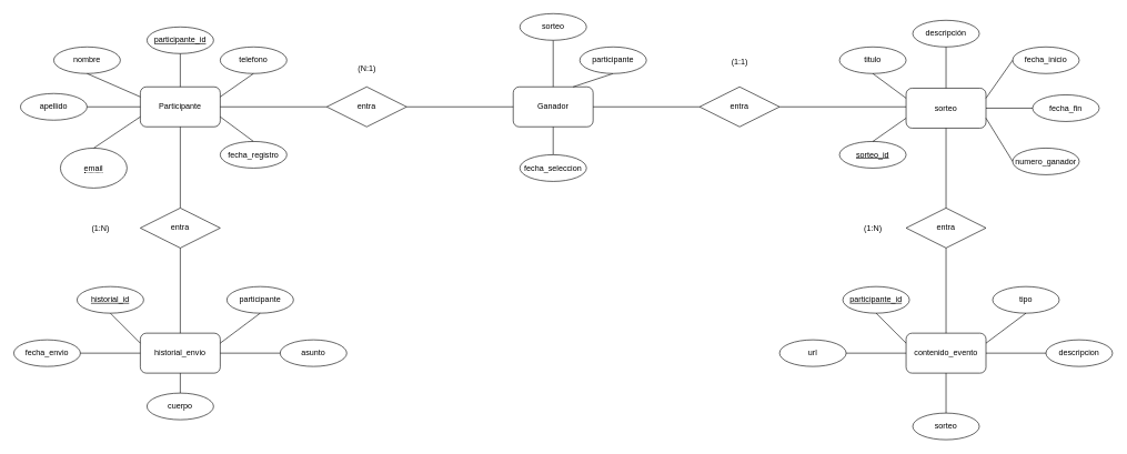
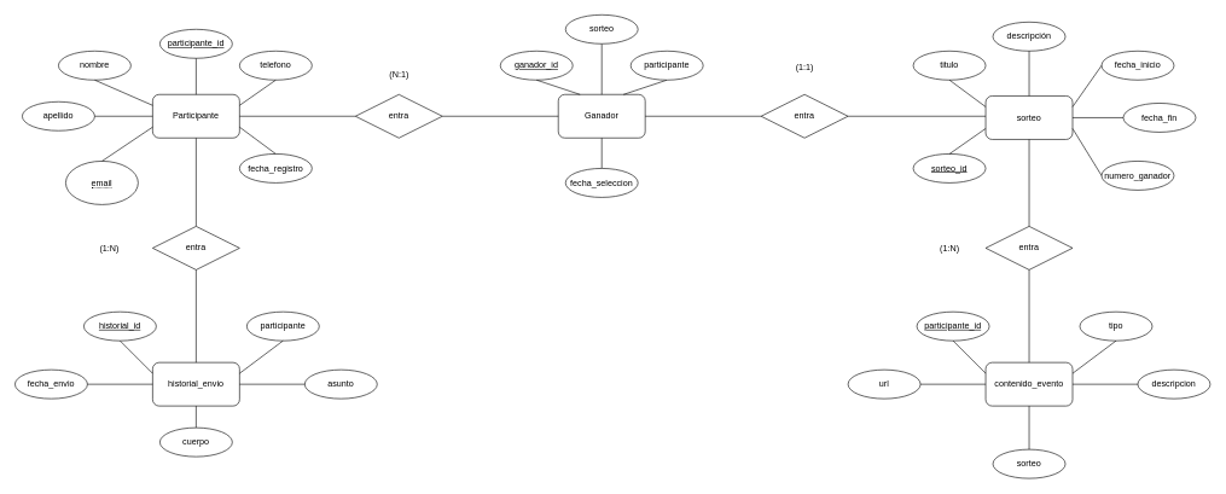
  <mxCell id="0" />
  <mxCell id="1" parent="0" />
  <mxCell id="2" value="Participante" style="rounded=1;whiteSpace=wrap;html=1;" parent="1" vertex="1"><mxGeometry x="210" y="130" width="120" height="60" as="geometry" /></mxCell>
  <mxCell id="3" value="participante_id" style="ellipse;whiteSpace=wrap;html=1;align=center;fontStyle=4;" parent="1" vertex="1"><mxGeometry x="220" y="40" width="100" height="40" as="geometry" /></mxCell>
  <mxCell id="4" value="nombre" style="ellipse;whiteSpace=wrap;html=1;align=center;" parent="1" vertex="1"><mxGeometry x="80" y="70" width="100" height="40" as="geometry" /></mxCell>
  <mxCell id="5" value="apellido" style="ellipse;whiteSpace=wrap;html=1;align=center;" parent="1" vertex="1"><mxGeometry x="30" y="140" width="100" height="40" as="geometry" /></mxCell>
  <mxCell id="6" value="&lt;span style=&quot;border-bottom: 1px dotted&quot;&gt;email&lt;/span&gt;" style="ellipse;whiteSpace=wrap;html=1;align=center;" parent="1" vertex="1"><mxGeometry x="90" y="222" width="100" height="60" as="geometry" /></mxCell>
  <mxCell id="7" value="telefono" style="ellipse;whiteSpace=wrap;html=1;align=center;" parent="1" vertex="1"><mxGeometry x="330" y="70" width="100" height="40" as="geometry" /></mxCell>
  <mxCell id="8" value="fecha_registro" style="ellipse;whiteSpace=wrap;html=1;align=center;" parent="1" vertex="1"><mxGeometry x="330" y="212" width="100" height="40" as="geometry" /></mxCell>
  <mxCell id="9" value="" style="endArrow=none;html=1;rounded=0;entryX=0.5;entryY=1;entryDx=0;entryDy=0;exitX=1;exitY=0.25;exitDx=0;exitDy=0;" parent="1" source="2" target="7" edge="1"><mxGeometry relative="1" as="geometry"><mxPoint x="230" y="140" as="sourcePoint" /><mxPoint x="390" y="140" as="targetPoint" /></mxGeometry></mxCell>
  <mxCell id="10" value="" style="endArrow=none;html=1;rounded=0;exitX=0.5;exitY=1;exitDx=0;exitDy=0;entryX=0.5;entryY=0;entryDx=0;entryDy=0;" parent="1" source="3" target="2" edge="1"><mxGeometry relative="1" as="geometry"><mxPoint x="230" y="140" as="sourcePoint" /><mxPoint x="390" y="140" as="targetPoint" /></mxGeometry></mxCell>
  <mxCell id="11" value="" style="endArrow=none;html=1;rounded=0;exitX=0.5;exitY=1;exitDx=0;exitDy=0;entryX=0;entryY=0.25;entryDx=0;entryDy=0;" parent="1" source="4" target="2" edge="1"><mxGeometry relative="1" as="geometry"><mxPoint x="230" y="140" as="sourcePoint" /><mxPoint x="210" y="130" as="targetPoint" /></mxGeometry></mxCell>
  <mxCell id="12" value="" style="endArrow=none;html=1;rounded=0;exitX=1;exitY=0.5;exitDx=0;exitDy=0;entryX=0;entryY=0.5;entryDx=0;entryDy=0;" parent="1" source="5" target="2" edge="1"><mxGeometry relative="1" as="geometry"><mxPoint x="230" y="140" as="sourcePoint" /><mxPoint x="390" y="140" as="targetPoint" /></mxGeometry></mxCell>
  <mxCell id="13" value="" style="endArrow=none;html=1;rounded=0;exitX=0.5;exitY=0;exitDx=0;exitDy=0;entryX=0;entryY=0.75;entryDx=0;entryDy=0;" parent="1" source="6" target="2" edge="1"><mxGeometry relative="1" as="geometry"><mxPoint x="230" y="140" as="sourcePoint" /><mxPoint x="390" y="140" as="targetPoint" /></mxGeometry></mxCell>
  <mxCell id="14" value="" style="endArrow=none;html=1;rounded=0;exitX=0.5;exitY=0;exitDx=0;exitDy=0;entryX=1;entryY=0.75;entryDx=0;entryDy=0;" parent="1" source="8" target="2" edge="1"><mxGeometry relative="1" as="geometry"><mxPoint x="230" y="140" as="sourcePoint" /><mxPoint x="390" y="140" as="targetPoint" /></mxGeometry></mxCell>
  <mxCell id="15" value="entra" style="shape=rhombus;perimeter=rhombusPerimeter;whiteSpace=wrap;html=1;align=center;" parent="1" vertex="1"><mxGeometry x="1360" y="312" width="120" height="60" as="geometry" /></mxCell>
  <mxCell id="16" value="sorteo" style="rounded=1;whiteSpace=wrap;html=1;" parent="1" vertex="1"><mxGeometry x="1360" y="132" width="120" height="60" as="geometry" /></mxCell>
  <mxCell id="17" value="sorteo_id" style="ellipse;whiteSpace=wrap;html=1;align=center;fontStyle=4;" parent="1" vertex="1"><mxGeometry x="1260" y="212" width="100" height="40" as="geometry" /></mxCell>
  <mxCell id="18" value="titulo" style="ellipse;whiteSpace=wrap;html=1;align=center;" parent="1" vertex="1"><mxGeometry x="1260" y="70" width="100" height="40" as="geometry" /></mxCell>
  <mxCell id="19" value="descripción" style="ellipse;whiteSpace=wrap;html=1;align=center;" parent="1" vertex="1"><mxGeometry x="1370" y="30" width="100" height="40" as="geometry" /></mxCell>
  <mxCell id="20" value="fecha_inicio" style="ellipse;whiteSpace=wrap;html=1;align=center;" parent="1" vertex="1"><mxGeometry x="1520" y="70" width="100" height="40" as="geometry" /></mxCell>
  <mxCell id="21" value="fecha_fin" style="ellipse;whiteSpace=wrap;html=1;align=center;" parent="1" vertex="1"><mxGeometry x="1550" y="142" width="100" height="40" as="geometry" /></mxCell>
  <mxCell id="22" value="numero_ganador" style="ellipse;whiteSpace=wrap;html=1;align=center;" parent="1" vertex="1"><mxGeometry x="1520" y="222" width="100" height="40" as="geometry" /></mxCell>
  <mxCell id="23" value="" style="endArrow=none;html=1;rounded=0;exitX=0;exitY=0.75;exitDx=0;exitDy=0;entryX=0.5;entryY=0;entryDx=0;entryDy=0;" parent="1" source="16" target="17" edge="1"><mxGeometry relative="1" as="geometry"><mxPoint x="1450" y="122" as="sourcePoint" /><mxPoint x="1610" y="122" as="targetPoint" /></mxGeometry></mxCell>
  <mxCell id="24" value="" style="endArrow=none;html=1;rounded=0;exitX=0;exitY=0.25;exitDx=0;exitDy=0;entryX=0.5;entryY=1;entryDx=0;entryDy=0;" parent="1" source="16" target="18" edge="1"><mxGeometry relative="1" as="geometry"><mxPoint x="1450" y="122" as="sourcePoint" /><mxPoint x="1610" y="122" as="targetPoint" /></mxGeometry></mxCell>
  <mxCell id="25" value="" style="endArrow=none;html=1;rounded=0;exitX=0.5;exitY=0;exitDx=0;exitDy=0;entryX=0.5;entryY=1;entryDx=0;entryDy=0;" parent="1" source="16" target="19" edge="1"><mxGeometry relative="1" as="geometry"><mxPoint x="1450" y="122" as="sourcePoint" /><mxPoint x="1610" y="122" as="targetPoint" /></mxGeometry></mxCell>
  <mxCell id="26" value="" style="endArrow=none;html=1;rounded=0;entryX=0;entryY=0.5;entryDx=0;entryDy=0;" parent="1" target="20" edge="1"><mxGeometry relative="1" as="geometry"><mxPoint x="1480" y="147" as="sourcePoint" /><mxPoint x="1610" y="122" as="targetPoint" /></mxGeometry></mxCell>
  <mxCell id="27" value="" style="endArrow=none;html=1;rounded=0;exitX=1;exitY=0.5;exitDx=0;exitDy=0;entryX=0;entryY=0.5;entryDx=0;entryDy=0;" parent="1" source="16" target="21" edge="1"><mxGeometry relative="1" as="geometry"><mxPoint x="1450" y="122" as="sourcePoint" /><mxPoint x="1610" y="122" as="targetPoint" /></mxGeometry></mxCell>
  <mxCell id="28" value="" style="endArrow=none;html=1;rounded=0;exitX=1;exitY=0.75;exitDx=0;exitDy=0;entryX=0;entryY=0.5;entryDx=0;entryDy=0;" parent="1" source="16" target="22" edge="1"><mxGeometry relative="1" as="geometry"><mxPoint x="1450" y="122" as="sourcePoint" /><mxPoint x="1610" y="122" as="targetPoint" /></mxGeometry></mxCell>
  <mxCell id="29" value="" style="endArrow=none;html=1;rounded=0;exitX=0.5;exitY=1;exitDx=0;exitDy=0;entryX=0.5;entryY=0;entryDx=0;entryDy=0;" parent="1" source="16" target="15" edge="1"><mxGeometry relative="1" as="geometry"><mxPoint x="1419.55" y="202" as="sourcePoint" /><mxPoint x="1420" y="312" as="targetPoint" /></mxGeometry></mxCell>
  <mxCell id="30" value="Ganador" style="rounded=1;whiteSpace=wrap;html=1;" parent="1" vertex="1"><mxGeometry x="770" y="130" width="120" height="60" as="geometry" /></mxCell>
+ <mxCell id="31" value="ganador_id" style="ellipse;whiteSpace=wrap;html=1;align=center;fontStyle=4;" parent="1" vertex="1"><mxGeometry x="690" y="70" width="100" height="40" as="geometry" /></mxCell>
+ <mxCell id="32" value="" style="endArrow=none;html=1;rounded=0;exitX=0.25;exitY=0;exitDx=0;exitDy=0;entryX=0.5;entryY=1;entryDx=0;entryDy=0;" parent="1" source="30" target="31" edge="1"><mxGeometry relative="1" as="geometry"><mxPoint x="790" y="40" as="sourcePoint" /><mxPoint x="1010" y="-30" as="targetPoint" /></mxGeometry></mxCell>
  <mxCell id="33" value="" style="endArrow=none;html=1;rounded=0;exitX=0.75;exitY=0;exitDx=0;exitDy=0;entryX=0.5;entryY=1;entryDx=0;entryDy=0;" parent="1" source="30" target="37" edge="1"><mxGeometry relative="1" as="geometry"><mxPoint x="940" y="130" as="sourcePoint" /><mxPoint x="920" y="110" as="targetPoint" /></mxGeometry></mxCell>
  <mxCell id="34" value="" style="endArrow=none;html=1;rounded=0;exitX=0.5;exitY=0;exitDx=0;exitDy=0;entryX=0.5;entryY=1;entryDx=0;entryDy=0;" parent="1" source="30" target="36" edge="1"><mxGeometry relative="1" as="geometry"><mxPoint x="890" y="80" as="sourcePoint" /><mxPoint y="60" as="targetPoint" x="830" /></mxGeometry></mxCell>
  <mxCell id="35" value="" style="endArrow=none;html=1;rounded=0;exitX=0.5;exitY=1;exitDx=0;exitDy=0;entryX=0.5;entryY=0;entryDx=0;entryDy=0;" parent="1" source="30" target="38" edge="1"><mxGeometry relative="1" as="geometry"><mxPoint y="342" as="sourcePoint" x="830" /><mxPoint y="232" as="targetPoint" x="830" /></mxGeometry></mxCell>
  <mxCell id="36" value="sorteo" style="ellipse;whiteSpace=wrap;html=1;align=center;" parent="1" vertex="1"><mxGeometry x="780" y="20" width="100" height="40" as="geometry" /></mxCell>
  <mxCell id="37" value="participante" style="ellipse;whiteSpace=wrap;html=1;align=center;" parent="1" vertex="1"><mxGeometry x="870" y="70" width="100" height="40" as="geometry" /></mxCell>
  <mxCell id="38" value="fecha_seleccion" style="ellipse;whiteSpace=wrap;html=1;align=center;" parent="1" vertex="1"><mxGeometry x="780" y="232" width="100" height="40" as="geometry" /></mxCell>
  <mxCell id="39" value="entra" style="shape=rhombus;perimeter=rhombusPerimeter;whiteSpace=wrap;html=1;align=center;" parent="1" vertex="1"><mxGeometry x="1050" y="130" width="120" height="60" as="geometry" /></mxCell>
  <mxCell id="40" value="entra" style="shape=rhombus;perimeter=rhombusPerimeter;whiteSpace=wrap;html=1;align=center;" parent="1" vertex="1"><mxGeometry x="490" y="130" width="120" height="60" as="geometry" /></mxCell>
  <mxCell id="41" value="" style="endArrow=none;html=1;rounded=0;entryX=0;entryY=0.5;entryDx=0;entryDy=0;exitX=1;exitY=0.5;exitDx=0;exitDy=0;" parent="1" source="2" target="40" edge="1"><mxGeometry relative="1" as="geometry"><mxPoint x="320" y="161.23" as="sourcePoint" /><mxPoint x="470" y="161" as="targetPoint" /></mxGeometry></mxCell>
  <mxCell id="42" value="" style="endArrow=none;html=1;rounded=0;entryX=0;entryY=0.5;entryDx=0;entryDy=0;exitX=1;exitY=0.5;exitDx=0;exitDy=0;" parent="1" source="40" target="30" edge="1"><mxGeometry relative="1" as="geometry"><mxPoint x="610" y="159.47" as="sourcePoint" /><mxPoint x="750" y="159.47" as="targetPoint" /></mxGeometry></mxCell>
  <mxCell id="43" value="" style="endArrow=none;html=1;rounded=0;entryX=0;entryY=0.5;entryDx=0;entryDy=0;exitX=1;exitY=0.5;exitDx=0;exitDy=0;" parent="1" source="30" target="39" edge="1"><mxGeometry relative="1" as="geometry"><mxPoint x="890" y="161.47" as="sourcePoint" /><mxPoint x="1050" y="161.47" as="targetPoint" /></mxGeometry></mxCell>
  <mxCell id="44" value="" style="endArrow=none;html=1;rounded=0;exitX=1;exitY=0.5;exitDx=0;exitDy=0;" parent="1" source="39" edge="1"><mxGeometry relative="1" as="geometry"><mxPoint x="1180" y="159.7" as="sourcePoint" /><mxPoint x="1360" y="160" as="targetPoint" /></mxGeometry></mxCell>
  <mxCell id="45" value="contenido_evento" style="rounded=1;whiteSpace=wrap;html=1;" parent="1" vertex="1"><mxGeometry x="1360" y="500" width="120" height="60" as="geometry" /></mxCell>
  <mxCell id="46" value="" style="endArrow=none;html=1;rounded=0;exitX=0.5;exitY=1;exitDx=0;exitDy=0;entryX=0.5;entryY=0;entryDx=0;entryDy=0;" parent="1" source="15" target="45" edge="1"><mxGeometry relative="1" as="geometry"><mxPoint x="1419.69" y="380" as="sourcePoint" /><mxPoint x="1420" y="500" as="targetPoint" /></mxGeometry></mxCell>
  <mxCell id="47" value="participante_id" style="ellipse;whiteSpace=wrap;html=1;align=center;fontStyle=4;" parent="1" vertex="1"><mxGeometry x="1265" y="430" width="100" height="40" as="geometry" /></mxCell>
  <mxCell id="48" value="" style="endArrow=none;html=1;rounded=0;exitX=0.5;exitY=1;exitDx=0;exitDy=0;entryX=0;entryY=0.25;entryDx=0;entryDy=0;" parent="1" source="47" target="45" edge="1"><mxGeometry relative="1" as="geometry"><mxPoint x="1375" y="510" as="sourcePoint" /><mxPoint x="1415" y="500" as="targetPoint" /></mxGeometry></mxCell>
  <mxCell id="49" value="tipo" style="ellipse;whiteSpace=wrap;html=1;align=center;" parent="1" vertex="1"><mxGeometry x="1490" y="430" width="100" height="40" as="geometry" /></mxCell>
  <mxCell id="50" value="" style="endArrow=none;html=1;rounded=0;entryX=0.5;entryY=1;entryDx=0;entryDy=0;exitX=1;exitY=0.25;exitDx=0;exitDy=0;" parent="1" source="45" target="49" edge="1"><mxGeometry relative="1" as="geometry"><mxPoint x="1330" y="490" as="sourcePoint" /><mxPoint x="1490" y="490" as="targetPoint" /></mxGeometry></mxCell>
  <mxCell id="51" value="descripcion" style="ellipse;whiteSpace=wrap;html=1;align=center;" parent="1" vertex="1"><mxGeometry x="1570" y="510" width="100" height="40" as="geometry" /></mxCell>
  <mxCell id="52" value="" style="endArrow=none;html=1;rounded=0;entryX=0;entryY=0.5;entryDx=0;entryDy=0;exitX=1;exitY=0.5;exitDx=0;exitDy=0;" parent="1" source="45" target="51" edge="1"><mxGeometry relative="1" as="geometry"><mxPoint x="1330" y="550" as="sourcePoint" /><mxPoint x="1490" y="550" as="targetPoint" /></mxGeometry></mxCell>
  <mxCell id="53" value="url" style="ellipse;whiteSpace=wrap;html=1;align=center;" parent="1" vertex="1"><mxGeometry x="1170" y="510" width="100" height="40" as="geometry" /></mxCell>
  <mxCell id="54" value="" style="endArrow=none;html=1;rounded=0;exitX=1;exitY=0.5;exitDx=0;exitDy=0;entryX=0;entryY=0.5;entryDx=0;entryDy=0;" parent="1" source="53" target="45" edge="1"><mxGeometry relative="1" as="geometry"><mxPoint x="1270" y="529.69" as="sourcePoint" /><mxPoint x="1360" y="530" as="targetPoint" /></mxGeometry></mxCell>
  <mxCell id="55" value="sorteo" style="ellipse;whiteSpace=wrap;html=1;align=center;" parent="1" vertex="1"><mxGeometry x="1370" y="620" width="100" height="40" as="geometry" /></mxCell>
  <mxCell id="56" value="" style="endArrow=none;html=1;rounded=0;entryX=0.5;entryY=1;entryDx=0;entryDy=0;exitX=0.5;exitY=0;exitDx=0;exitDy=0;" parent="1" source="55" target="45" edge="1"><mxGeometry relative="1" as="geometry"><mxPoint x="1300" y="520" as="sourcePoint" /><mxPoint x="1460" y="520" as="targetPoint" /></mxGeometry></mxCell>
  <mxCell id="57" value="" style="endArrow=none;html=1;rounded=0;exitX=0.5;exitY=1;exitDx=0;exitDy=0;entryX=0.5;entryY=0;entryDx=0;entryDy=0;" parent="1" source="2" target="58" edge="1"><mxGeometry relative="1" as="geometry"><mxPoint x="269.79" y="192" as="sourcePoint" /><mxPoint x="269.79" y="312" as="targetPoint" /></mxGeometry></mxCell>
  <mxCell id="58" value="entra" style="shape=rhombus;perimeter=rhombusPerimeter;whiteSpace=wrap;html=1;align=center;" parent="1" vertex="1"><mxGeometry x="210" y="312" width="120" height="60" as="geometry" /></mxCell>
  <mxCell id="59" value="historial_envio" style="rounded=1;whiteSpace=wrap;html=1;" parent="1" vertex="1"><mxGeometry x="210" y="500" width="120" height="60" as="geometry" /></mxCell>
  <mxCell id="60" value="" style="endArrow=none;html=1;rounded=0;exitX=0.5;exitY=1;exitDx=0;exitDy=0;entryX=0.5;entryY=0;entryDx=0;entryDy=0;" parent="1" source="58" target="59" edge="1"><mxGeometry relative="1" as="geometry"><mxPoint x="269.69" y="380" as="sourcePoint" /><mxPoint x="270" y="500" as="targetPoint" /></mxGeometry></mxCell>
  <mxCell id="61" value="historial_id" style="ellipse;whiteSpace=wrap;html=1;align=center;fontStyle=4;" parent="1" vertex="1"><mxGeometry x="115" y="430" width="100" height="40" as="geometry" /></mxCell>
  <mxCell id="62" value="" style="endArrow=none;html=1;rounded=0;exitX=0.5;exitY=1;exitDx=0;exitDy=0;entryX=0;entryY=0.25;entryDx=0;entryDy=0;" parent="1" source="61" target="59" edge="1"><mxGeometry relative="1" as="geometry"><mxPoint x="225" y="510" as="sourcePoint" /><mxPoint x="265" y="500" as="targetPoint" /></mxGeometry></mxCell>
  <mxCell id="63" value="participante" style="ellipse;whiteSpace=wrap;html=1;align=center;" parent="1" vertex="1"><mxGeometry x="340" y="430" width="100" height="40" as="geometry" /></mxCell>
  <mxCell id="64" value="" style="endArrow=none;html=1;rounded=0;entryX=0.5;entryY=1;entryDx=0;entryDy=0;exitX=1;exitY=0.25;exitDx=0;exitDy=0;" parent="1" source="59" target="63" edge="1"><mxGeometry relative="1" as="geometry"><mxPoint x="180" y="490" as="sourcePoint" /><mxPoint x="340" y="490" as="targetPoint" /></mxGeometry></mxCell>
  <mxCell id="65" value="asunto" style="ellipse;whiteSpace=wrap;html=1;align=center;" parent="1" vertex="1"><mxGeometry x="420" y="510" width="100" height="40" as="geometry" /></mxCell>
  <mxCell id="66" value="" style="endArrow=none;html=1;rounded=0;entryX=0;entryY=0.5;entryDx=0;entryDy=0;exitX=1;exitY=0.5;exitDx=0;exitDy=0;" parent="1" source="59" target="65" edge="1"><mxGeometry relative="1" as="geometry"><mxPoint x="180" y="550" as="sourcePoint" /><mxPoint x="340" y="550" as="targetPoint" /></mxGeometry></mxCell>
  <mxCell id="67" value="fecha_envio" style="ellipse;whiteSpace=wrap;html=1;align=center;" parent="1" vertex="1"><mxGeometry x="20" y="510" width="100" height="40" as="geometry" /></mxCell>
  <mxCell id="68" value="" style="endArrow=none;html=1;rounded=0;exitX=1;exitY=0.5;exitDx=0;exitDy=0;entryX=0;entryY=0.5;entryDx=0;entryDy=0;" parent="1" source="67" target="59" edge="1"><mxGeometry relative="1" as="geometry"><mxPoint x="120" y="529.69" as="sourcePoint" /><mxPoint x="210" y="530" as="targetPoint" /></mxGeometry></mxCell>
  <mxCell id="69" value="cuerpo" style="ellipse;whiteSpace=wrap;html=1;align=center;" parent="1" vertex="1"><mxGeometry x="220" y="590" width="100" height="40" as="geometry" /></mxCell>
  <mxCell id="70" value="" style="endArrow=none;html=1;rounded=0;entryX=0.5;entryY=1;entryDx=0;entryDy=0;exitX=0.5;exitY=0;exitDx=0;exitDy=0;" parent="1" source="69" target="59" edge="1"><mxGeometry relative="1" as="geometry"><mxPoint x="150" y="520" as="sourcePoint" /><mxPoint x="310" y="520" as="targetPoint" /></mxGeometry></mxCell>
  <mxCell id="71" value="(N:1)" style="text;html=1;align=center;verticalAlign=middle;resizable=0;points=[];autosize=1;strokeColor=none;fillColor=none;" vertex="1" parent="1"><mxGeometry x="525" y="88" width="50" height="30" as="geometry" /></mxCell>
  <mxCell id="72" value="(1:1)" style="text;html=1;align=center;verticalAlign=middle;resizable=0;points=[];autosize=1;strokeColor=none;fillColor=none;" vertex="1" parent="1"><mxGeometry x="1085" y="78" width="50" height="30" as="geometry" /></mxCell>
  <mxCell id="73" value="(1:N)" style="text;html=1;align=center;verticalAlign=middle;resizable=0;points=[];autosize=1;strokeColor=none;fillColor=none;" vertex="1" parent="1"><mxGeometry x="1285" y="328" width="50" height="30" as="geometry" /></mxCell>
  <mxCell id="74" value="(1:N)" style="text;html=1;align=center;verticalAlign=middle;resizable=0;points=[];autosize=1;strokeColor=none;fillColor=none;" vertex="1" parent="1"><mxGeometry x="125" y="328" width="50" height="30" as="geometry" /></mxCell>
